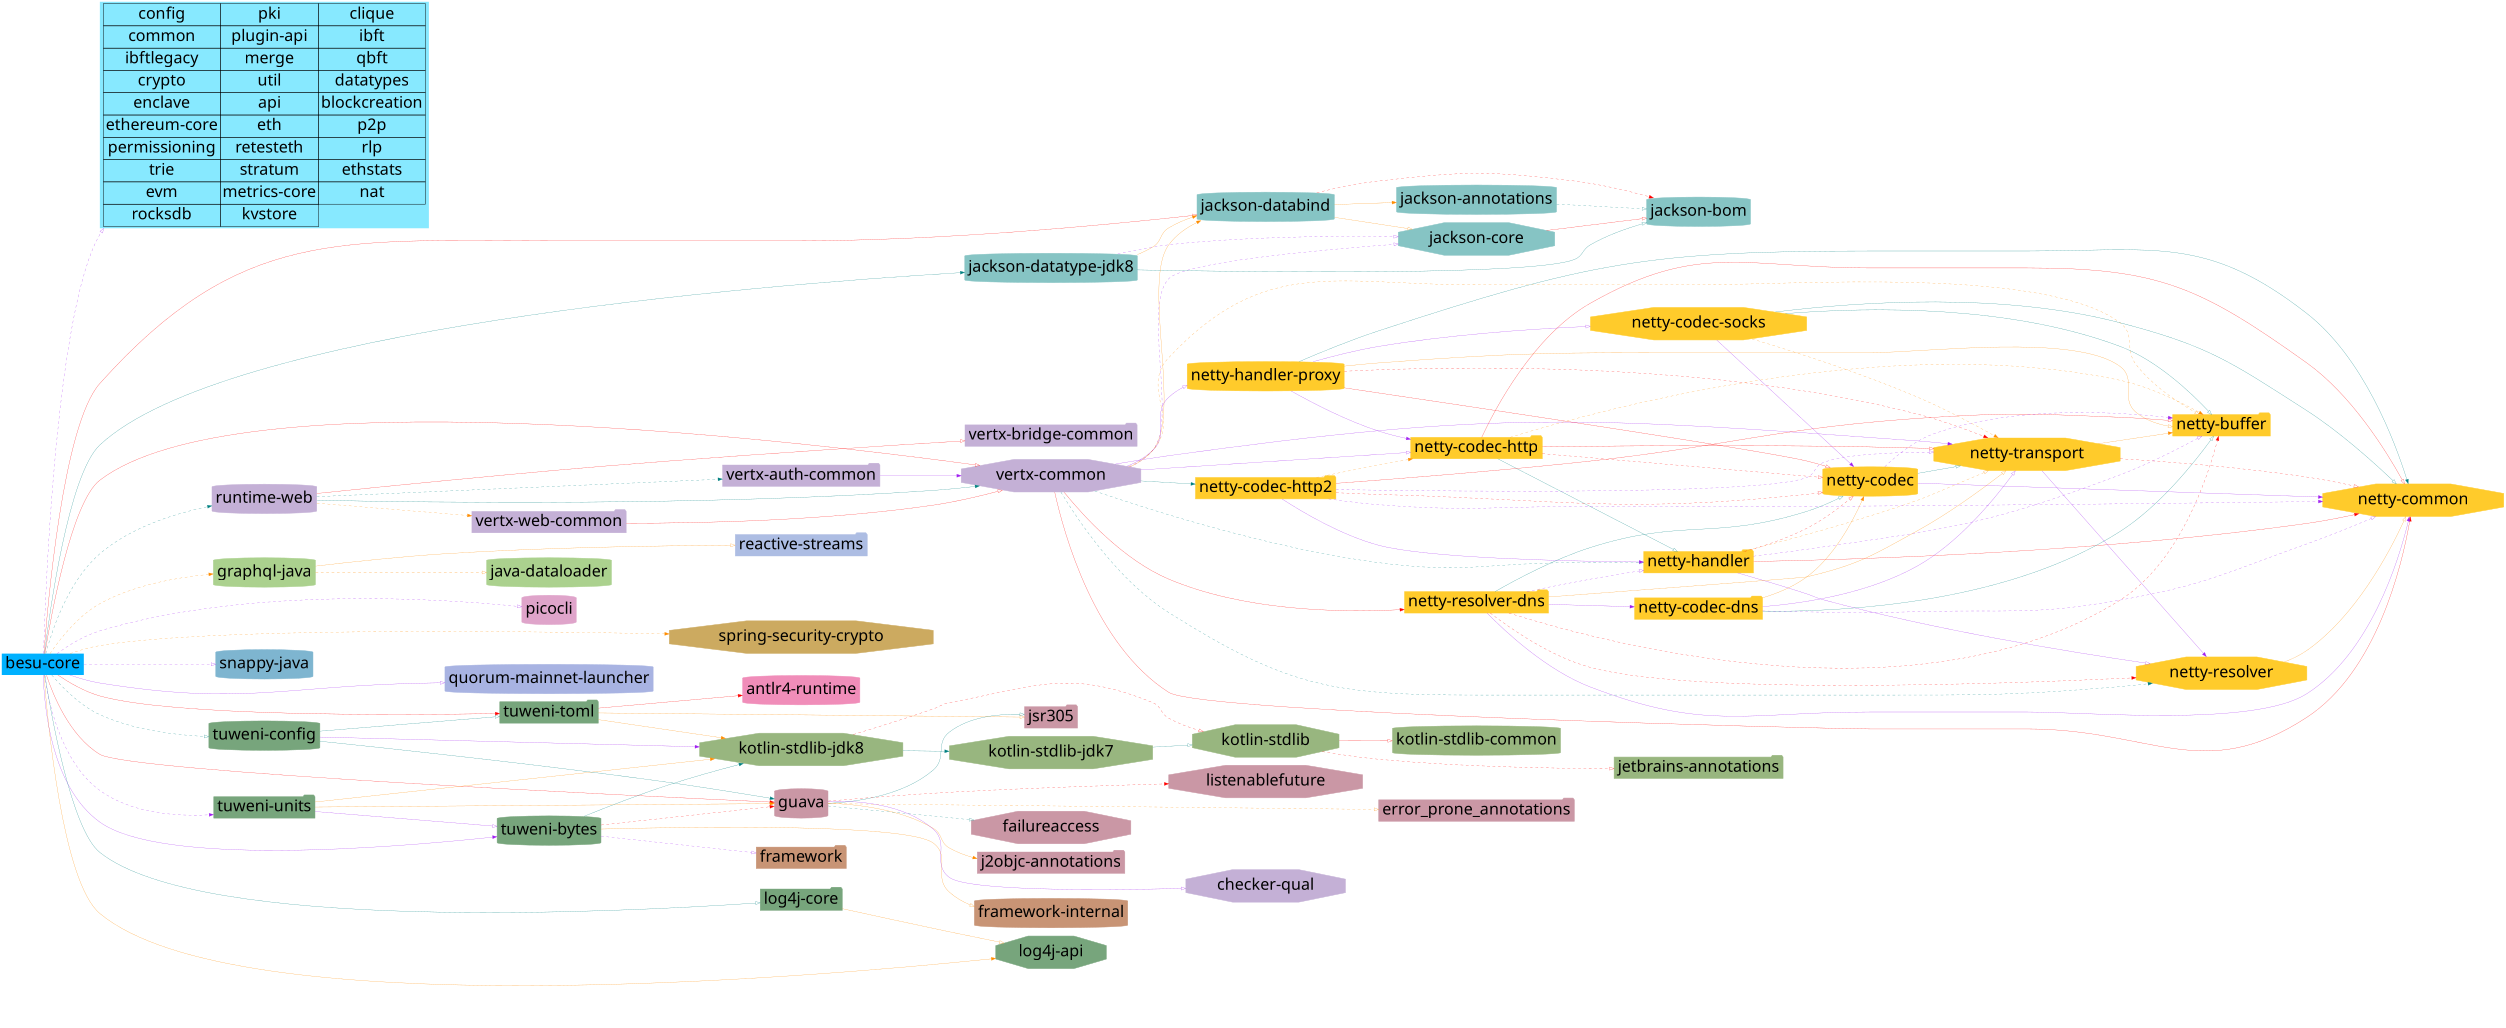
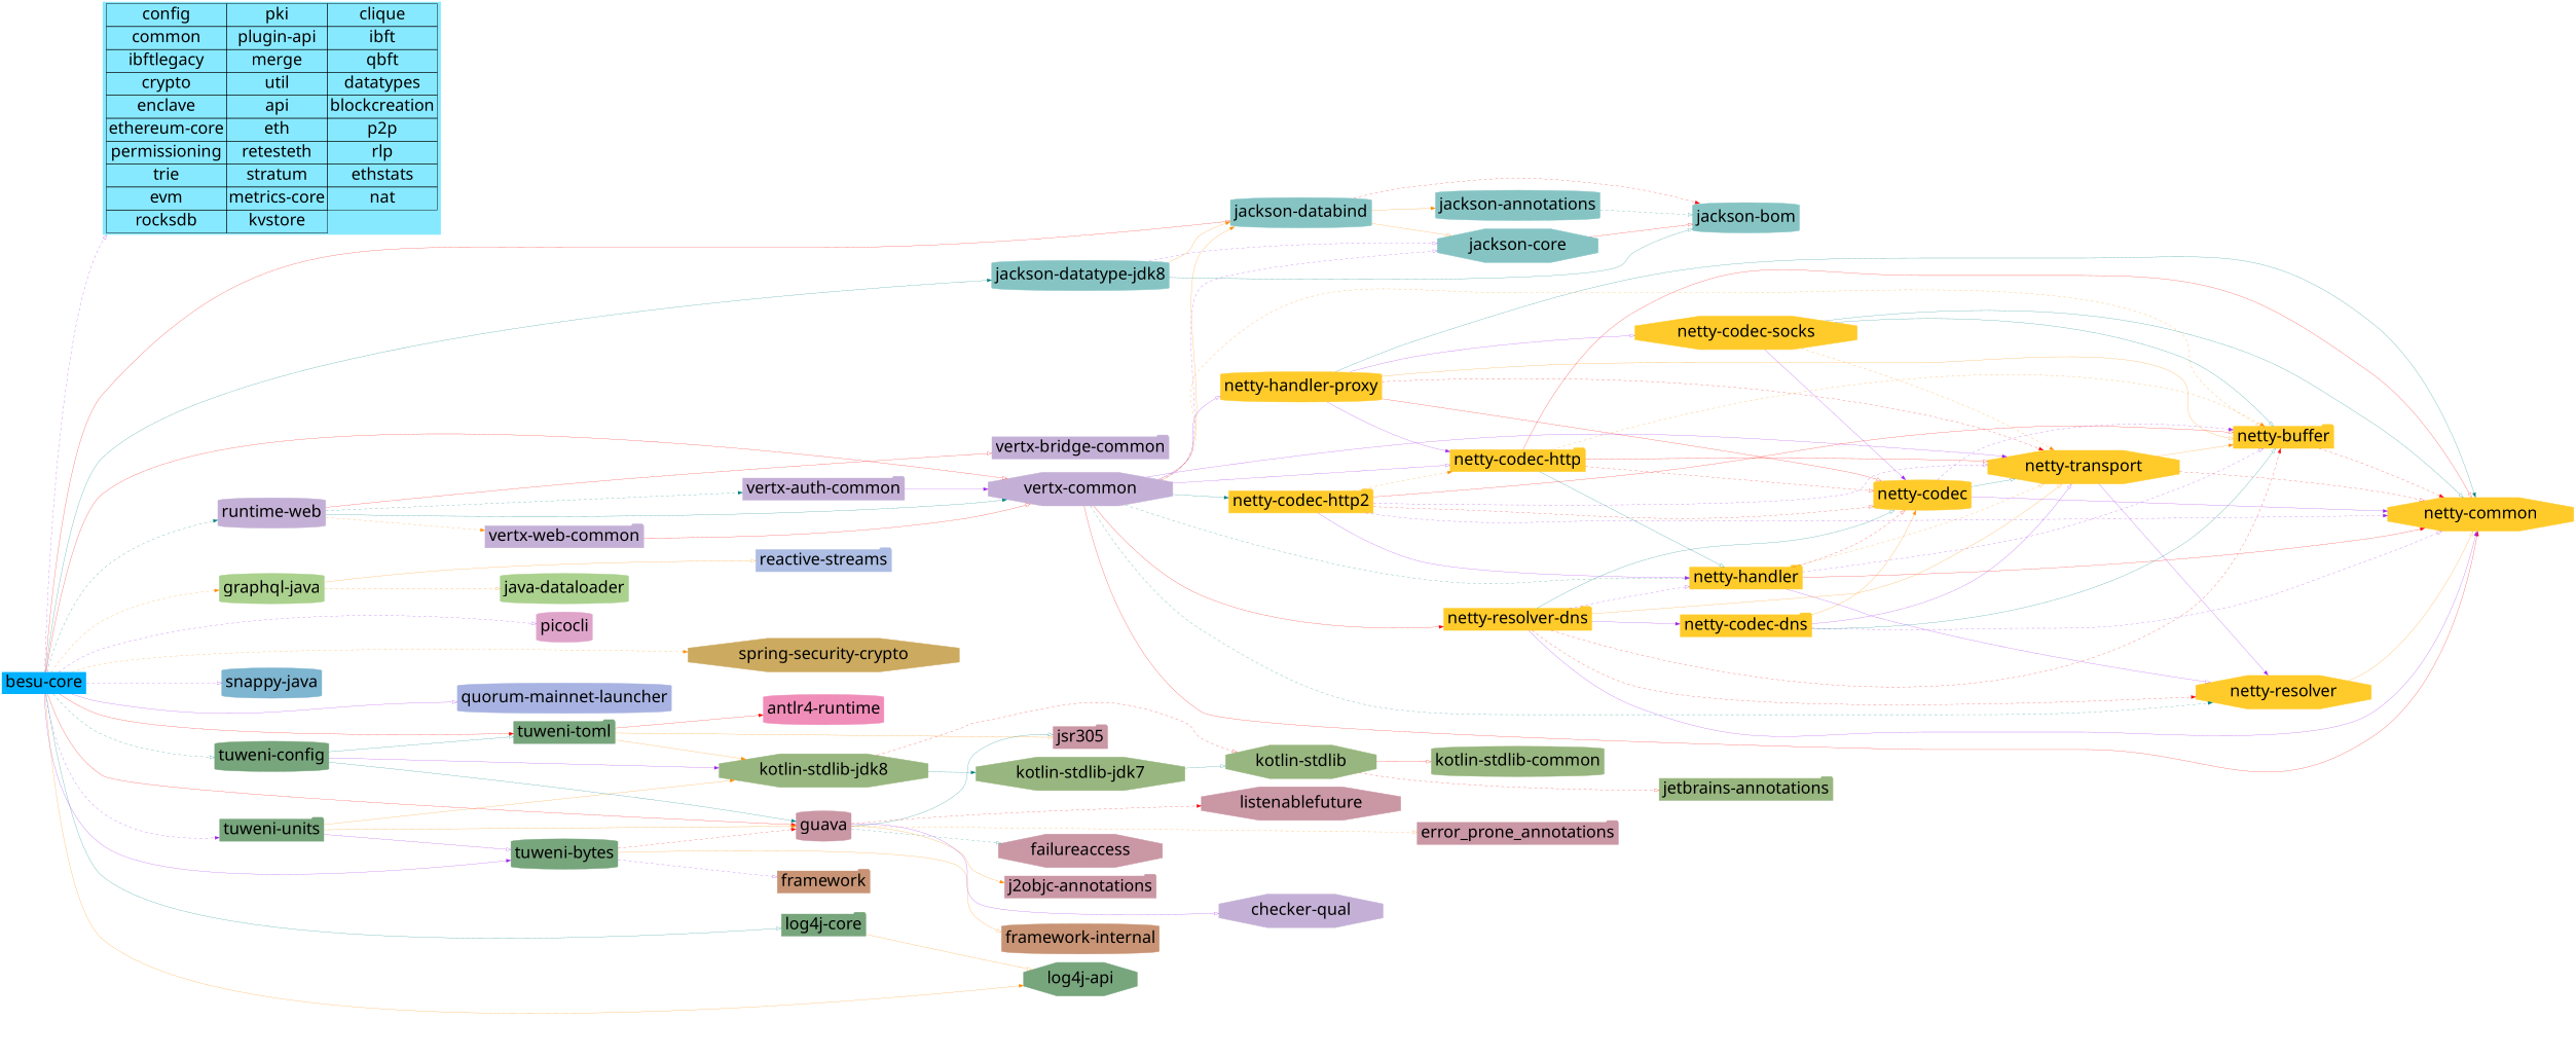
  digraph {
    rankdir=LR
    node [color="#ffcb2b" fontname="Linux Biolinum" fontsize=36 shape=cylinder style=filled]
    edge [arrowhead=onormal color=purple penwidth=0.5 style=dashed]
    n1 [color="#00B1FF" label="besu-core" shape=plaintext]
    n2 [color=black fillcolor="#87E9FF" label=< <TABLE BORDER="0" CELLBORDER="1" CELLSPACING="0" CELLPADDING="4">   <TR><TD>config</TD><TD PORT="f1">pki</TD><TD PORT="f2">clique</TD></TR>    <TR><TD>common</TD><TD PORT="f1">plugin-api</TD><TD PORT="f2">ibft</TD></TR>    <TR><TD>ibftlegacy</TD><TD PORT="f1">merge</TD><TD PORT="f2">qbft</TD></TR>    <TR><TD>crypto</TD><TD PORT="f1">util</TD><TD PORT="f2">datatypes</TD></TR>    <TR><TD>enclave</TD><TD PORT="f1">api</TD><TD PORT="f2">blockcreation</TD></TR>    <TR><TD>ethereum-core</TD><TD PORT="f1">eth</TD><TD PORT="f2">p2p</TD></TR>    <TR><TD>permissioning</TD><TD PORT="f1">retesteth</TD><TD PORT="f2">rlp</TD></TR>    <TR><TD>trie</TD><TD PORT="f1">stratum</TD><TD PORT="f2">ethstats</TD></TR>    <TR><TD>evm</TD><TD PORT="f1">metrics-core</TD><TD PORT="f2">nat</TD></TR>    <TR><TD>rocksdb</TD><TD PORT="f1">kvstore</TD></TR> </TABLE>> shape=plaintext]
    n3 [color="#86C4C4" label="jackson-databind"]
    n4 [color="#86C4C4" label="jackson-datatype-jdk8"]
    n5 [color="#ABD18E" label="graphql-java"]
    n6 [color="#DFA4CA" label=picocli]
    n7 [color="#C4B0D6" label="vertx-common" shape=octagon]
    n8 [color="#C4B0D6" label="runtime-web"]
    n9 [color="#CCAA60" label="spring-security-crypto" shape=octagon]
    n10 [color="#7EB5D0" label="snappy-java"]
    n11 [color="#A8B3E2" label="quorum-mainnet-launcher"]
    n12 [color="#77A57C" label="tuweni-units" shape=folder]
    n13 [color="#77A57C" label="tuweni-bytes"]
    n14 [color="#77A57C" label="log4j-api" shape=octagon]
    n15 [color="#77A57C" label="log4j-core" shape=folder]
    n16 [color="#77A57C" label="tuweni-config"]
    n17 [color="#77A57C" label="tuweni-toml" shape=folder]
    n18 [color="#CA97A5" label=guava]
    n19 [color="#86C4C4" label="jackson-annotations"]
    n20 [color="#86C4C4" label="jackson-bom"]
    n21 [color="#86C4C4" label="jackson-core" shape=octagon]
    n22 [color="#ABD18E" label="java-dataloader"]
    n23 [color="#ADBDE3" label="reactive-streams" shape=folder]
    n24 [label="netty-handler-proxy"]
    n25 [label="netty-codec-http" shape=folder]
    n26 [label="netty-handler" shape=folder]
    n27 [label="netty-transport" shape=octagon]
    n28 [label="netty-buffer" shape=folder]
    n29 [label="netty-common" shape=octagon]
    n30 [label="netty-resolver" shape=octagon]
    n31 [label="netty-codec-http2" shape=folder]
    n32 [label="netty-resolver-dns" shape=folder]
    n33 [color="#C4B0D6" label="vertx-web-common" shape=folder]
    n34 [color="#C4B0D6" label="vertx-auth-common" shape=folder]
    n35 [color="#C4B0D6" label="vertx-bridge-common" shape=folder]
    n36 [color="#98B67F" label="kotlin-stdlib-jdk8" shape=octagon]
    n37 [color="#C89475" label=framework shape=folder]
    n38 [color="#C89475" label="framework-internal"]
    n39 [color="#F08DB9" label="antlr4-runtime"]
    n40 [color="#CA97A5" label=jsr305 shape=folder]
    n41 [color="#CA97A5" label=failureaccess shape=octagon]
    n42 [color="#CA97A5" label=listenablefuture shape=octagon]
    n43 [color="#CA97A5" label=error_prone_annotations shape=folder]
    n44 [color="#CA97A5" label="j2objc-annotations" shape=folder]
    n45 [color="#C4B0D6" label="checker-qual" shape=octagon]
    n46 [label="netty-codec"]
    n47 [label="netty-codec-socks" shape=octagon]
    n48 [label="netty-codec-dns" shape=folder]
    n49 [color="#98B67F" label="kotlin-stdlib-jdk7" shape=octagon]
    n50 [color="#98B67F" label="kotlin-stdlib" shape=octagon]
    n51 [color="#98B67F" label="kotlin-stdlib-common"]
    n52 [color="#98B67F" label="jetbrains-annotations" shape=folder]
    subgraph sub_1 {
      rank=same
      n1
    }
    n1 -> n2 [minlen=1]
    n1 -> n3 [color=red style=bold]
    n1 -> n4 [arrowhead=normal color=teal style=solid]
    n1 -> n5 [arrowhead=normal color=darkorange]
    n1 -> n6 [minlen=2]
    n1 -> n7 [color=red style=bold]
    n1 -> n8 [arrowhead=normal color=teal]
    n1 -> n9 [arrowhead=normal color=darkorange minlen=3]
    n1 -> n10 [minlen=1]
    n1 -> n11 [minlen=2 style=bold]
    n1 -> n12 [arrowhead=normal]
    n1 -> n13 [arrowhead=normal style=solid]
    n1 -> n14 [arrowhead=normal color=darkorange style=bold]
    n1 -> n15 [color=teal minlen=3 style=solid]
    n1 -> n16 [color=teal]
    n1 -> n17 [arrowhead=normal color=red style=bold]
    n1 -> n18 [arrowhead=normal color=red style=solid]
    n3 -> n19 [arrowhead=normal color=darkorange minlen=1 style=solid]
    n3 -> n20 [arrowhead=normal color=red]
    n3 -> n21 [color=darkorange style=solid]
    n4 -> n3 [arrowhead=normal color=darkorange style=solid]
    n4 -> n20 [color=teal style=bold]
    n4 -> n21
    n5 -> n22 [color=darkorange minlen=1]
    n5 -> n23 [color=darkorange minlen=2 style=bold]
    n7 -> n3 [arrowhead=normal color=darkorange style=bold]
    n7 -> n21
    n7 -> n24 [style=bold]
    n7 -> n25 [style=bold]
    n7 -> n26 [color=teal]
    n7 -> n27 [arrowhead=normal style=solid]
    n7 -> n28 [color=darkorange]
    n7 -> n29 [arrowhead=normal color=red style=bold]
    n7 -> n30 [arrowhead=normal color=teal]
    n7 -> n31 [arrowhead=normal color=teal style=solid]
    n7 -> n32 [arrowhead=normal color=red style=solid]
    n8 -> n7 [arrowhead=normal color=teal style=bold]
    n8 -> n33 [arrowhead=normal color=darkorange minlen=1]
    n8 -> n34 [arrowhead=normal color=teal minlen=2]
    n8 -> n35 [color=red minlen=3 style=solid]
    n12 -> n13 [style=bold]
    n12 -> n18 [arrowhead=normal color=darkorange style=bold]
    n12 -> n36 [arrowhead=normal color=darkorange style=bold]
    n13 -> n18 [arrowhead=normal color=red]
-   n13 -> n36 [arrowhead=normal color=teal style=solid]
    n13 -> n37 [minlen=1]
    n13 -> n38 [color=darkorange minlen=2 style=solid]
    n15 -> n14 [color=darkorange style=bold]
    n16 -> n17 [color=teal style=bold]
    n16 -> n18 [arrowhead=normal color=teal style=solid]
    n16 -> n36 [arrowhead=normal style=bold]
    n17 -> n36 [arrowhead=normal color=darkorange style=bold]
    n17 -> n39 [arrowhead=normal color=red minlen=1 style=solid]
    n17 -> n40 [color=darkorange style=bold]
    n18 -> n40 [color=teal style=solid]
    n18 -> n41 [color=teal minlen=1]
    n18 -> n42 [arrowhead=normal color=red minlen=2]
    n18 -> n43 [color=darkorange minlen=3]
    n18 -> n44 [arrowhead=normal color=darkorange minlen=1 style=bold]
    n18 -> n45 [minlen=2 style=solid]
    n19 -> n20 [color=teal]
    n21 -> n20 [color=red style=bold]
    n24 -> n25 [arrowhead=normal style=solid]
    n24 -> n27 [arrowhead=normal color=red]
    n24 -> n28 [color=darkorange style=solid]
    n24 -> n29 [arrowhead=normal color=teal style=bold]
    n24 -> n46 [color=red style=solid]
    n24 -> n47 [style=solid]
    n25 -> n26 [color=teal style=bold]
    n25 -> n27 [color=red style=solid]
    n25 -> n28 [arrowhead=normal color=darkorange]
    n25 -> n29 [color=red style=bold]
    n25 -> n46 [color=red]
    n26 -> n27 [color=darkorange]
    n26 -> n28
    n26 -> n29 [arrowhead=normal color=red style=solid]
    n26 -> n30 [style=bold]
    n26 -> n46 [color=red]
    n27 -> n28 [arrowhead=normal color=darkorange style=solid]
    n27 -> n29 [color=red]
    n27 -> n30 [arrowhead=normal style=bold]
+   n28 -> n29 [arrowhead=normal color=red]
    n30 -> n29 [color=darkorange style=solid]
    n31 -> n25 [arrowhead=normal color=darkorange]
    n31 -> n26 [arrowhead=normal style=bold]
    n31 -> n27
    n31 -> n28 [color=red style=solid]
    n31 -> n29 [arrowhead=normal]
    n31 -> n46 [color=red]
    n32 -> n26
    n32 -> n27 [color=darkorange style=solid]
    n32 -> n28 [arrowhead=normal color=red]
    n32 -> n29 [arrowhead=normal style=bold]
    n32 -> n30 [arrowhead=normal color=red]
    n32 -> n46 [color=teal style=solid]
    n32 -> n48 [arrowhead=normal style=solid]
    n33 -> n7 [color=red style=bold]
    n34 -> n7 [arrowhead=normal style=bold]
    n36 -> n49 [arrowhead=normal color=teal minlen=1 style=bold]
    n36 -> n50 [color=red]
    n46 -> n27 [color=teal style=solid]
    n46 -> n28 [arrowhead=normal]
    n46 -> n29 [arrowhead=normal style=solid]
    n47 -> n27 [arrowhead=normal color=darkorange]
    n47 -> n28 [color=teal style=bold]
    n47 -> n29 [color=teal style=bold]
    n47 -> n46 [arrowhead=normal style=solid]
    n48 -> n27 [style=bold]
    n48 -> n28 [color=teal style=bold]
    n48 -> n29
    n48 -> n46 [arrowhead=normal color=darkorange style=solid]
    n49 -> n50 [color=teal style=bold]
    n50 -> n51 [color=red minlen=1 style=bold]
    n50 -> n52 [color=red minlen=2]
  }
